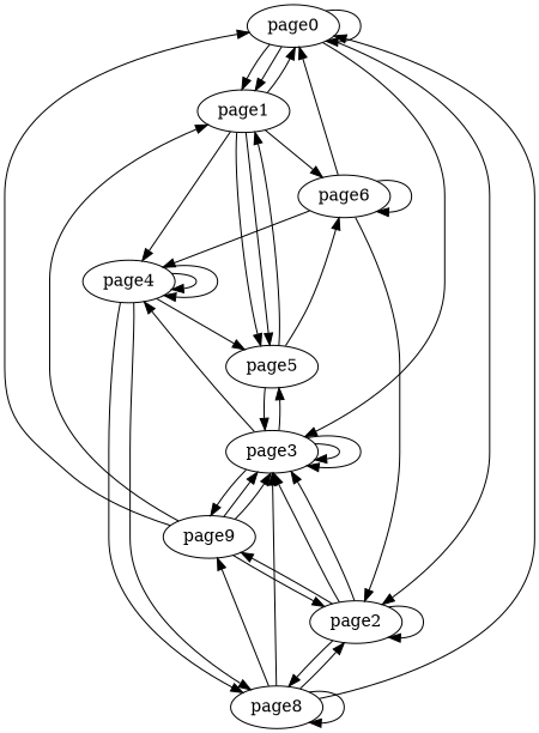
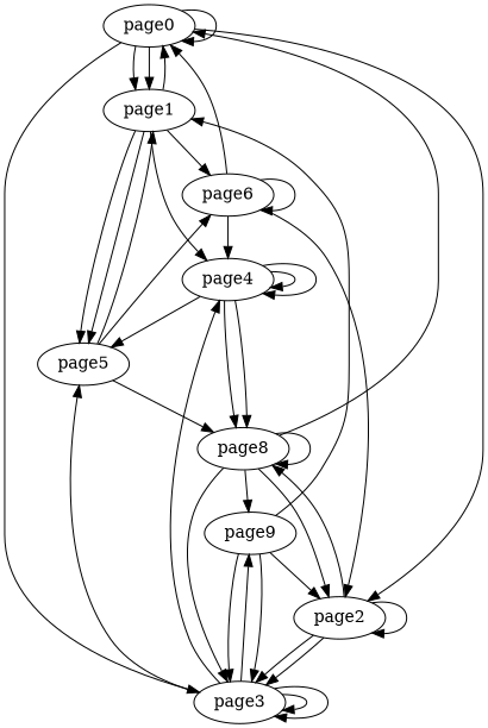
  digraph {
    page0
    page1
    page2
    page3
    page4
    page5
    page6
    n8 [label=page9]
    page8
    page0 -> page0
    page0 -> page1
    page0 -> page1
    page0 -> page2
    page0 -> page3
    page1 -> page0
    page1 -> page4
    page1 -> page5
    page1 -> page5
    page1 -> page6
    page2 -> page2
    page2 -> page3
    page2 -> page3
-   page2 -> n8
    page2 -> page8
    page3 -> page3
    page3 -> page3
    page3 -> page4
    page3 -> page5
    page3 -> n8
    page4 -> page4
    page4 -> page4
    page4 -> page5
    page4 -> page8
    page4 -> page8
    page5 -> page1
-   page5 -> page3
+   page5 -> page8
    page5 -> page6
    page6 -> page0
    page6 -> page2
    page6 -> page4
    page6 -> page6
-   n8 -> page0
    n8 -> page1
    n8 -> page2
    n8 -> page3
    n8 -> page3
    page8 -> page0
    page8 -> page2
    page8 -> page3
    page8 -> n8
    page8 -> page8
  }
